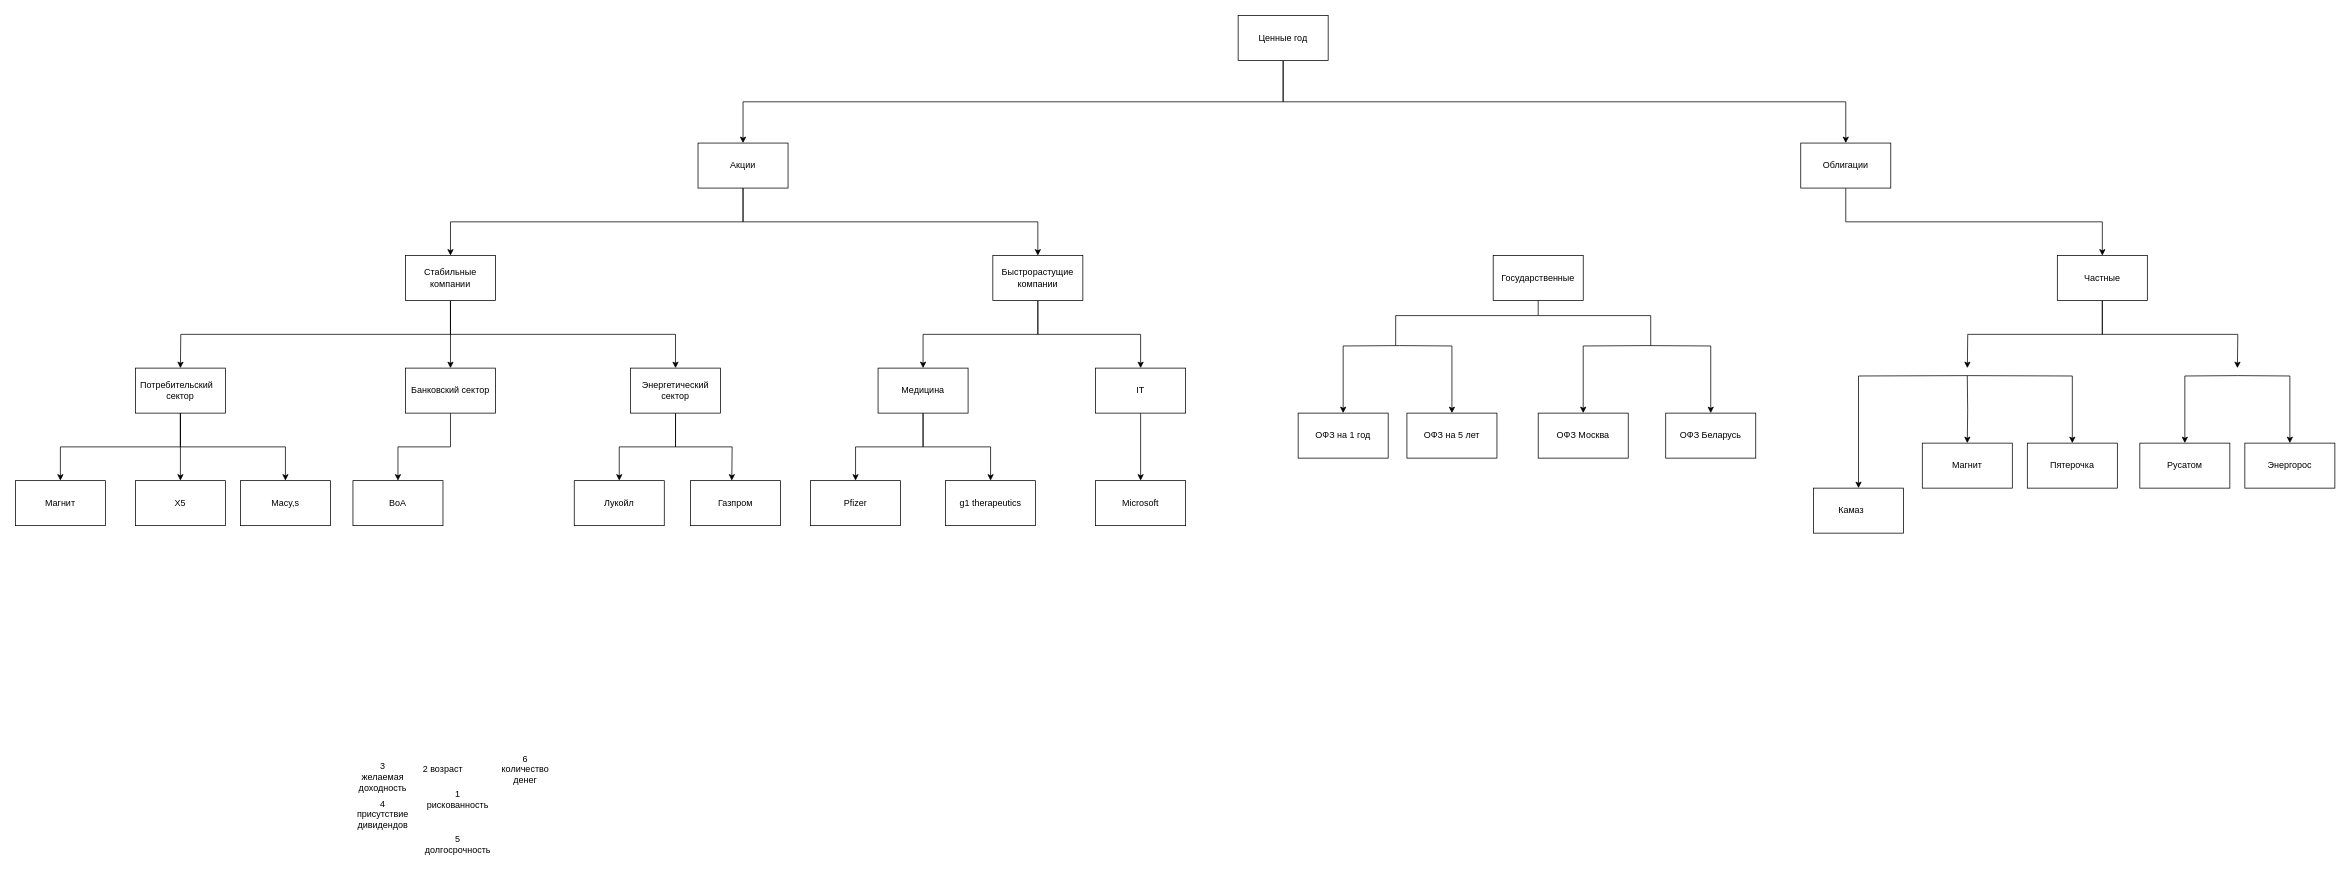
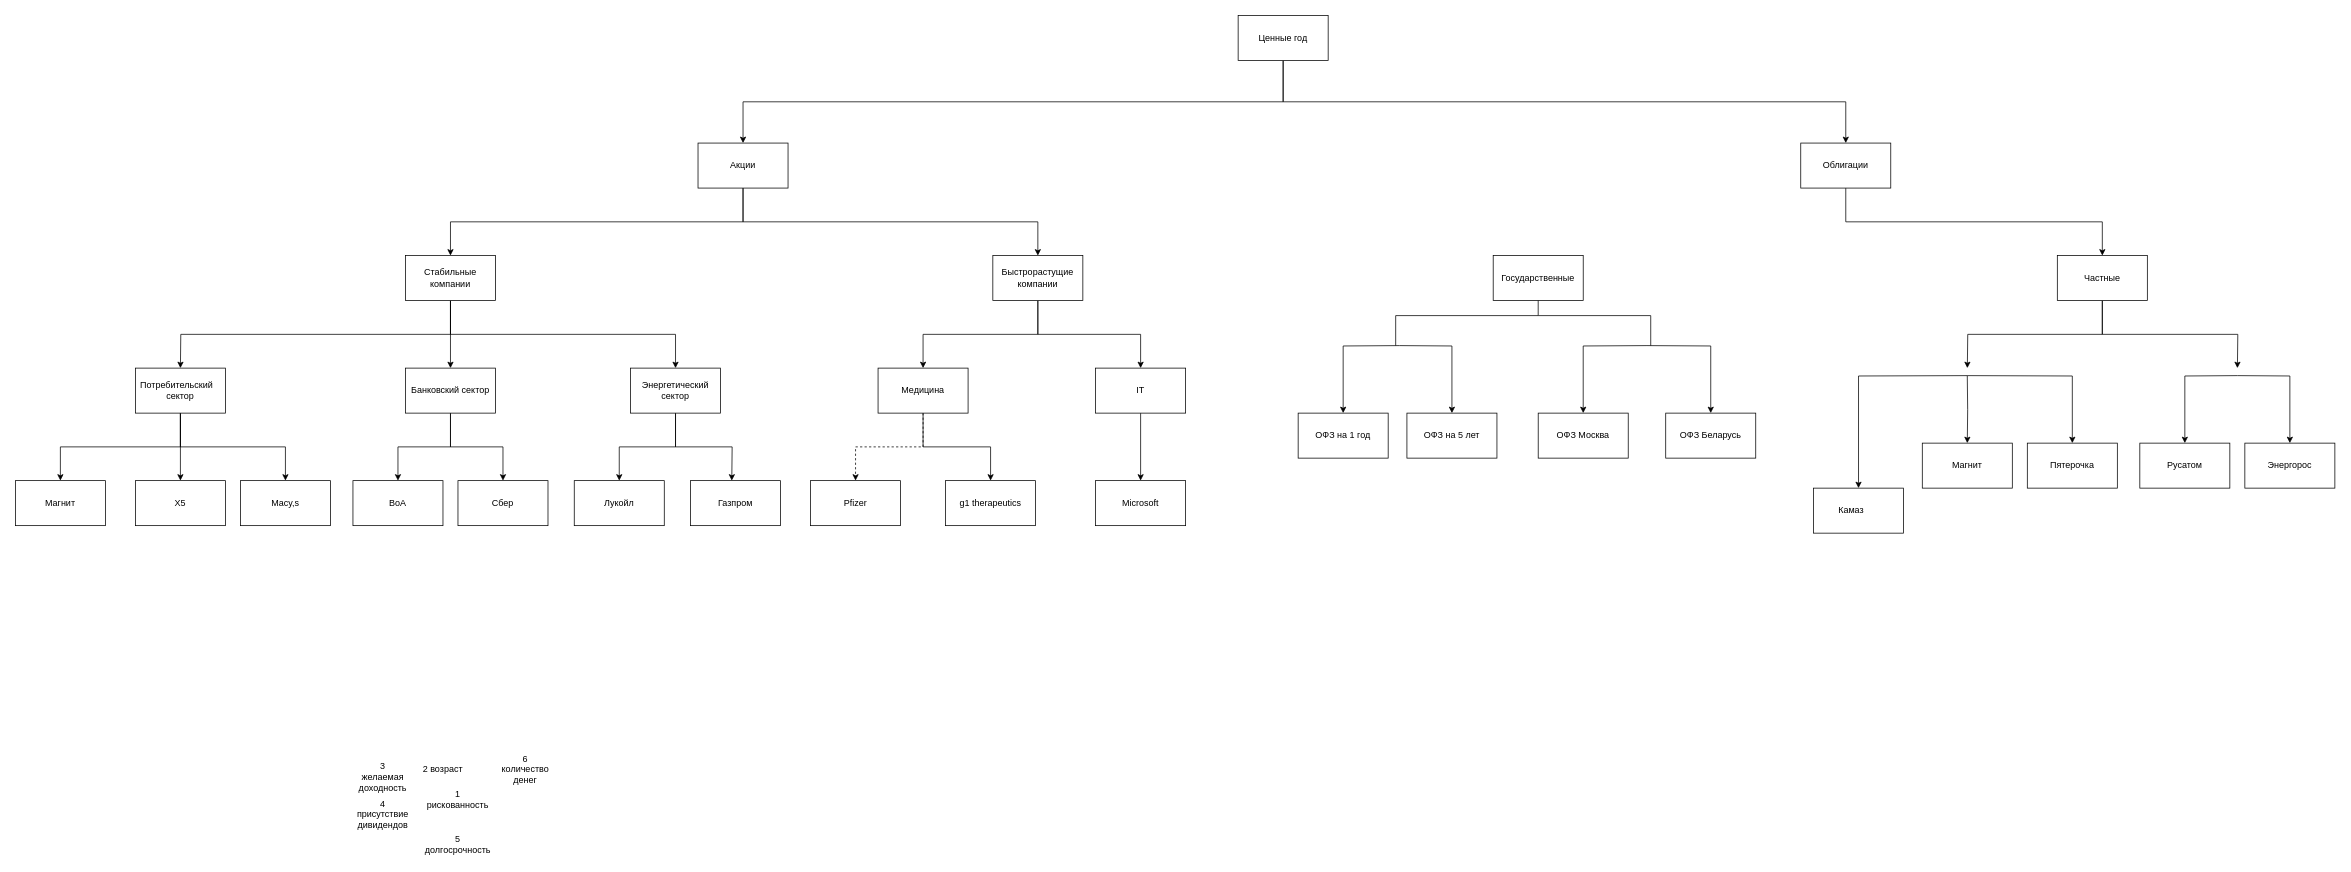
  <mxCell id="0" />
  <mxCell id="1" parent="0" />
  <mxCell id="2" style="edgeStyle=orthogonalEdgeStyle;rounded=0;orthogonalLoop=1;jettySize=auto;html=1;exitX=0.5;exitY=1;exitDx=0;exitDy=0;entryX=0.5;entryY=0;entryDx=0;entryDy=0;" edge="1" parent="1" source="4" target="9"><mxGeometry relative="1" as="geometry" /></mxCell>
  <mxCell id="3" style="edgeStyle=orthogonalEdgeStyle;rounded=0;orthogonalLoop=1;jettySize=auto;html=1;exitX=0.5;exitY=1;exitDx=0;exitDy=0;entryX=0.5;entryY=0;entryDx=0;entryDy=0;" edge="1" parent="1" source="4" target="7"><mxGeometry relative="1" as="geometry" /></mxCell>
  <mxCell id="4" value="Ценные год" style="rounded=0;whiteSpace=wrap;html=1;" vertex="1" parent="1"><mxGeometry x="1650" y="20" width="120" height="60" as="geometry" /></mxCell>
  <mxCell id="5" style="edgeStyle=orthogonalEdgeStyle;rounded=0;orthogonalLoop=1;jettySize=auto;html=1;exitX=0.5;exitY=1;exitDx=0;exitDy=0;entryX=0.5;entryY=0;entryDx=0;entryDy=0;" edge="1" parent="1" source="7" target="26"><mxGeometry relative="1" as="geometry" /></mxCell>
  <mxCell id="6" style="edgeStyle=orthogonalEdgeStyle;rounded=0;orthogonalLoop=1;jettySize=auto;html=1;exitX=0.5;exitY=1;exitDx=0;exitDy=0;" edge="1" parent="1" source="7" target="23"><mxGeometry relative="1" as="geometry" /></mxCell>
  <mxCell id="7" value="Акции" style="rounded=0;whiteSpace=wrap;html=1;" vertex="1" parent="1"><mxGeometry x="930" y="190" width="120" height="60" as="geometry" /></mxCell>
  <mxCell id="8" style="edgeStyle=orthogonalEdgeStyle;rounded=0;orthogonalLoop=1;jettySize=auto;html=1;exitX=0.5;exitY=1;exitDx=0;exitDy=0;" edge="1" parent="1" source="9" target="41"><mxGeometry relative="1" as="geometry" /></mxCell>
  <mxCell id="9" value="Облигации" style="rounded=0;whiteSpace=wrap;html=1;" vertex="1" parent="1"><mxGeometry x="2400" y="190" width="120" height="60" as="geometry" /></mxCell>
  <mxCell id="10" style="edgeStyle=orthogonalEdgeStyle;rounded=0;orthogonalLoop=1;jettySize=auto;html=1;exitX=0.5;exitY=1;exitDx=0;exitDy=0;" edge="1" parent="1" source="13" target="30"><mxGeometry relative="1" as="geometry" /></mxCell>
  <mxCell id="11" style="edgeStyle=orthogonalEdgeStyle;rounded=0;orthogonalLoop=1;jettySize=auto;html=1;exitX=0.5;exitY=1;exitDx=0;exitDy=0;" edge="1" parent="1" source="13" target="31"><mxGeometry relative="1" as="geometry" /></mxCell>
  <mxCell id="12" style="edgeStyle=orthogonalEdgeStyle;rounded=0;orthogonalLoop=1;jettySize=auto;html=1;exitX=0.5;exitY=1;exitDx=0;exitDy=0;" edge="1" parent="1" source="13" target="32"><mxGeometry relative="1" as="geometry" /></mxCell>
  <mxCell id="13" value="Потребительский&lt;span style=&quot;white-space: pre;&quot;&gt;&#09;&lt;/span&gt;&lt;br&gt;сектор&lt;br&gt;" style="rounded=0;whiteSpace=wrap;html=1;" vertex="1" parent="1"><mxGeometry x="180" y="490" width="120" height="60" as="geometry" /></mxCell>
  <mxCell id="14" style="edgeStyle=orthogonalEdgeStyle;rounded=0;orthogonalLoop=1;jettySize=auto;html=1;exitX=0.5;exitY=1;exitDx=0;exitDy=0;" edge="1" parent="1" source="16" target="33"><mxGeometry relative="1" as="geometry" /></mxCell>
+ <mxCell id="15" style="edgeStyle=orthogonalEdgeStyle;rounded=0;orthogonalLoop=1;jettySize=auto;html=1;exitX=0.5;exitY=1;exitDx=0;exitDy=0;" edge="1" parent="1" source="16" target="34"><mxGeometry relative="1" as="geometry" /></mxCell>
  <mxCell id="16" value="Банковский сектор" style="rounded=0;whiteSpace=wrap;html=1;" vertex="1" parent="1"><mxGeometry x="540" y="490" width="120" height="60" as="geometry" /></mxCell>
  <mxCell id="17" style="edgeStyle=orthogonalEdgeStyle;rounded=0;orthogonalLoop=1;jettySize=auto;html=1;exitX=0.5;exitY=1;exitDx=0;exitDy=0;" edge="1" parent="1" source="19" target="35"><mxGeometry relative="1" as="geometry" /></mxCell>
  <mxCell id="18" style="edgeStyle=orthogonalEdgeStyle;rounded=0;orthogonalLoop=1;jettySize=auto;html=1;exitX=0.5;exitY=1;exitDx=0;exitDy=0;" edge="1" parent="1" source="19"><mxGeometry relative="1" as="geometry"><mxPoint x="975" y="640" as="targetPoint" /></mxGeometry></mxCell>
  <mxCell id="19" value="Энергетический сектор" style="rounded=0;whiteSpace=wrap;html=1;" vertex="1" parent="1"><mxGeometry x="840" y="490" width="120" height="60" as="geometry" /></mxCell>
  <mxCell id="20" style="edgeStyle=orthogonalEdgeStyle;rounded=0;orthogonalLoop=1;jettySize=auto;html=1;exitX=0.5;exitY=1;exitDx=0;exitDy=0;" edge="1" parent="1" source="23" target="16"><mxGeometry relative="1" as="geometry" /></mxCell>
  <mxCell id="21" style="edgeStyle=orthogonalEdgeStyle;rounded=0;orthogonalLoop=1;jettySize=auto;html=1;exitX=0.5;exitY=1;exitDx=0;exitDy=0;" edge="1" parent="1" source="23"><mxGeometry relative="1" as="geometry"><mxPoint x="240" y="490" as="targetPoint" /></mxGeometry></mxCell>
  <mxCell id="22" style="edgeStyle=orthogonalEdgeStyle;rounded=0;orthogonalLoop=1;jettySize=auto;html=1;exitX=0.5;exitY=1;exitDx=0;exitDy=0;" edge="1" parent="1" source="23" target="19"><mxGeometry relative="1" as="geometry" /></mxCell>
  <mxCell id="23" value="Стабильные компании" style="rounded=0;whiteSpace=wrap;html=1;" vertex="1" parent="1"><mxGeometry x="540" y="340" width="120" height="60" as="geometry" /></mxCell>
  <mxCell id="24" style="edgeStyle=orthogonalEdgeStyle;rounded=0;orthogonalLoop=1;jettySize=auto;html=1;exitX=0.5;exitY=1;exitDx=0;exitDy=0;" edge="1" parent="1" source="26" target="61"><mxGeometry relative="1" as="geometry" /></mxCell>
  <mxCell id="25" style="edgeStyle=orthogonalEdgeStyle;rounded=0;orthogonalLoop=1;jettySize=auto;html=1;exitX=0.5;exitY=1;exitDx=0;exitDy=0;" edge="1" parent="1" source="26" target="29"><mxGeometry relative="1" as="geometry" /></mxCell>
  <mxCell id="26" value="Быстрорастущие компании" style="rounded=0;whiteSpace=wrap;html=1;" vertex="1" parent="1"><mxGeometry x="1323" y="340" width="120" height="60" as="geometry" /></mxCell>
- <mxCell id="27" style="edgeStyle=orthogonalEdgeStyle;rounded=0;orthogonalLoop=1;jettySize=auto;html=1;exitX=0.5;exitY=1;exitDx=0;exitDy=0;" edge="1" parent="1" source="29" target="37"><mxGeometry relative="1" as="geometry" /></mxCell>
+ <mxCell id="27" style="edgeStyle=orthogonalEdgeStyle;rounded=0;orthogonalLoop=1;jettySize=auto;html=1;exitX=0.5;exitY=1;exitDx=0;exitDy=0;dashed=1;" edge="1" parent="1" source="29" target="37"><mxGeometry relative="1" as="geometry" /></mxCell>
  <mxCell id="28" style="edgeStyle=orthogonalEdgeStyle;rounded=0;orthogonalLoop=1;jettySize=auto;html=1;exitX=0.5;exitY=1;exitDx=0;exitDy=0;" edge="1" parent="1" source="29" target="38"><mxGeometry relative="1" as="geometry" /></mxCell>
  <mxCell id="29" value="Медицина" style="rounded=0;whiteSpace=wrap;html=1;" vertex="1" parent="1"><mxGeometry x="1170" y="490" width="120" height="60" as="geometry" /></mxCell>
  <mxCell id="30" value="Macy,s" style="rounded=0;whiteSpace=wrap;html=1;" vertex="1" parent="1"><mxGeometry x="320" y="640" width="120" height="60" as="geometry" /></mxCell>
  <mxCell id="31" value="X5" style="rounded=0;whiteSpace=wrap;html=1;" vertex="1" parent="1"><mxGeometry x="180" y="640" width="120" height="60" as="geometry" /></mxCell>
  <mxCell id="32" value="Магнит" style="rounded=0;whiteSpace=wrap;html=1;" vertex="1" parent="1"><mxGeometry x="20" y="640" width="120" height="60" as="geometry" /></mxCell>
  <mxCell id="33" value="BoA" style="rounded=0;whiteSpace=wrap;html=1;" vertex="1" parent="1"><mxGeometry x="470" y="640" width="120" height="60" as="geometry" /></mxCell>
+ <mxCell id="34" value="Сбер" style="rounded=0;whiteSpace=wrap;html=1;" vertex="1" parent="1"><mxGeometry x="610" y="640" width="120" height="60" as="geometry" /></mxCell>
  <mxCell id="35" value="Лукойл" style="rounded=0;whiteSpace=wrap;html=1;" vertex="1" parent="1"><mxGeometry x="765" y="640" width="120" height="60" as="geometry" /></mxCell>
  <mxCell id="36" value="Газпром" style="rounded=0;whiteSpace=wrap;html=1;" vertex="1" parent="1"><mxGeometry x="920" y="640" width="120" height="60" as="geometry" /></mxCell>
  <mxCell id="37" value="Pfizer" style="rounded=0;whiteSpace=wrap;html=1;" vertex="1" parent="1"><mxGeometry x="1080" y="640" width="120" height="60" as="geometry" /></mxCell>
  <mxCell id="38" value="g1 therapeutics" style="rounded=0;whiteSpace=wrap;html=1;" vertex="1" parent="1"><mxGeometry x="1260" y="640" width="120" height="60" as="geometry" /></mxCell>
  <mxCell id="39" style="edgeStyle=orthogonalEdgeStyle;rounded=0;orthogonalLoop=1;jettySize=auto;html=1;exitX=0.5;exitY=1;exitDx=0;exitDy=0;" edge="1" parent="1" source="41"><mxGeometry relative="1" as="geometry"><mxPoint x="2622.067" y="490" as="targetPoint" /></mxGeometry></mxCell>
  <mxCell id="40" style="edgeStyle=orthogonalEdgeStyle;rounded=0;orthogonalLoop=1;jettySize=auto;html=1;exitX=0.5;exitY=1;exitDx=0;exitDy=0;" edge="1" parent="1" source="41"><mxGeometry relative="1" as="geometry"><mxPoint x="2982.067" y="490" as="targetPoint" /></mxGeometry></mxCell>
  <mxCell id="41" value="Частные" style="rounded=0;whiteSpace=wrap;html=1;" vertex="1" parent="1"><mxGeometry x="2742" y="340" width="120" height="60" as="geometry" /></mxCell>
  <mxCell id="42" value="Государственные" style="rounded=0;whiteSpace=wrap;html=1;" vertex="1" parent="1"><mxGeometry x="1990" y="340" width="120" height="60" as="geometry" /></mxCell>
  <mxCell id="43" style="edgeStyle=orthogonalEdgeStyle;rounded=0;orthogonalLoop=1;jettySize=auto;html=1;exitX=0.5;exitY=1;exitDx=0;exitDy=0;" edge="1" parent="1" target="46"><mxGeometry relative="1" as="geometry"><mxPoint x="1865" y="460" as="sourcePoint" /></mxGeometry></mxCell>
  <mxCell id="44" style="edgeStyle=orthogonalEdgeStyle;rounded=0;orthogonalLoop=1;jettySize=auto;html=1;exitX=0.5;exitY=1;exitDx=0;exitDy=0;" edge="1" parent="1" target="45"><mxGeometry relative="1" as="geometry"><mxPoint x="1865" y="460" as="sourcePoint" /></mxGeometry></mxCell>
  <mxCell id="45" value="ОФЗ на 1 год" style="rounded=0;whiteSpace=wrap;html=1;" vertex="1" parent="1"><mxGeometry x="1730" y="550" width="120" height="60" as="geometry" /></mxCell>
  <mxCell id="46" value="ОФЗ на 5 лет" style="rounded=0;whiteSpace=wrap;html=1;" vertex="1" parent="1"><mxGeometry x="1875" y="550" width="120" height="60" as="geometry" /></mxCell>
  <mxCell id="47" value="ОФЗ Беларусь" style="rounded=0;whiteSpace=wrap;html=1;" vertex="1" parent="1"><mxGeometry x="2220" y="550" width="120" height="60" as="geometry" /></mxCell>
  <mxCell id="48" value="ОФЗ Москва" style="rounded=0;whiteSpace=wrap;html=1;" vertex="1" parent="1"><mxGeometry x="2050" y="550" width="120" height="60" as="geometry" /></mxCell>
  <mxCell id="49" style="edgeStyle=orthogonalEdgeStyle;rounded=0;orthogonalLoop=1;jettySize=auto;html=1;exitX=0.5;exitY=1;exitDx=0;exitDy=0;" edge="1" parent="1" target="55"><mxGeometry relative="1" as="geometry"><mxPoint x="2622" y="500" as="sourcePoint" /></mxGeometry></mxCell>
  <mxCell id="50" style="edgeStyle=orthogonalEdgeStyle;rounded=0;orthogonalLoop=1;jettySize=auto;html=1;exitX=0.5;exitY=1;exitDx=0;exitDy=0;" edge="1" parent="1" target="56"><mxGeometry relative="1" as="geometry"><mxPoint x="2622" y="500" as="sourcePoint" /></mxGeometry></mxCell>
  <mxCell id="51" style="edgeStyle=orthogonalEdgeStyle;rounded=0;orthogonalLoop=1;jettySize=auto;html=1;exitX=0.5;exitY=1;exitDx=0;exitDy=0;" edge="1" parent="1" target="54"><mxGeometry relative="1" as="geometry"><mxPoint x="2622" y="500" as="sourcePoint" /></mxGeometry></mxCell>
  <mxCell id="52" style="edgeStyle=orthogonalEdgeStyle;rounded=0;orthogonalLoop=1;jettySize=auto;html=1;exitX=0.5;exitY=1;exitDx=0;exitDy=0;" edge="1" parent="1" target="58"><mxGeometry relative="1" as="geometry"><mxPoint x="2982" y="500" as="sourcePoint" /></mxGeometry></mxCell>
  <mxCell id="53" style="edgeStyle=orthogonalEdgeStyle;rounded=0;orthogonalLoop=1;jettySize=auto;html=1;exitX=0.5;exitY=1;exitDx=0;exitDy=0;" edge="1" parent="1" target="57"><mxGeometry relative="1" as="geometry"><mxPoint x="2982" y="500" as="sourcePoint" /></mxGeometry></mxCell>
  <mxCell id="54" value="Пятерочка" style="rounded=0;whiteSpace=wrap;html=1;" vertex="1" parent="1"><mxGeometry x="2702" y="590" width="120" height="60" as="geometry" /></mxCell>
  <mxCell id="55" value="Магнит" style="rounded=0;whiteSpace=wrap;html=1;" vertex="1" parent="1"><mxGeometry x="2562" y="590" width="120" height="60" as="geometry" /></mxCell>
  <mxCell id="56" value="Камаз&lt;span style=&quot;white-space: pre;&quot;&gt;&#09;&lt;/span&gt;" style="rounded=0;whiteSpace=wrap;html=1;" vertex="1" parent="1"><mxGeometry x="2417" y="650" width="120" height="60" as="geometry" /></mxCell>
  <mxCell id="57" value="Энергорос" style="rounded=0;whiteSpace=wrap;html=1;" vertex="1" parent="1"><mxGeometry x="2992" y="590" width="120" height="60" as="geometry" /></mxCell>
  <mxCell id="58" value="Русатом" style="rounded=0;whiteSpace=wrap;html=1;" vertex="1" parent="1"><mxGeometry x="2852" y="590" width="120" height="60" as="geometry" /></mxCell>
  <mxCell id="59" value="Microsoft" style="rounded=0;whiteSpace=wrap;html=1;" vertex="1" parent="1"><mxGeometry x="1460" y="640" width="120" height="60" as="geometry" /></mxCell>
  <mxCell id="60" style="edgeStyle=orthogonalEdgeStyle;rounded=0;orthogonalLoop=1;jettySize=auto;html=1;exitX=0.5;exitY=1;exitDx=0;exitDy=0;entryX=0.5;entryY=0;entryDx=0;entryDy=0;" edge="1" parent="1" source="61" target="59"><mxGeometry relative="1" as="geometry" /></mxCell>
  <mxCell id="61" value="IT" style="rounded=0;whiteSpace=wrap;html=1;" vertex="1" parent="1"><mxGeometry x="1460" y="490" width="120" height="60" as="geometry" /></mxCell>
  <mxCell id="62" style="edgeStyle=orthogonalEdgeStyle;rounded=0;orthogonalLoop=1;jettySize=auto;html=1;exitX=0.5;exitY=1;exitDx=0;exitDy=0;" edge="1" parent="1" target="48"><mxGeometry relative="1" as="geometry"><mxPoint x="2195" y="460" as="sourcePoint" /></mxGeometry></mxCell>
  <mxCell id="63" style="edgeStyle=orthogonalEdgeStyle;rounded=0;orthogonalLoop=1;jettySize=auto;html=1;exitX=0.5;exitY=1;exitDx=0;exitDy=0;" edge="1" parent="1" target="47"><mxGeometry relative="1" as="geometry"><mxPoint x="2195" y="460" as="sourcePoint" /></mxGeometry></mxCell>
  <mxCell id="64" value="1 рискованность&lt;br&gt;" style="text;html=1;strokeColor=none;fillColor=none;align=center;verticalAlign=middle;whiteSpace=wrap;rounded=0;" vertex="1" parent="1"><mxGeometry x="580" y="1050" width="60" height="30" as="geometry" /></mxCell>
  <mxCell id="65" value="2 возраст" style="text;html=1;strokeColor=none;fillColor=none;align=center;verticalAlign=middle;whiteSpace=wrap;rounded=0;" vertex="1" parent="1"><mxGeometry x="560" y="1010" width="60" height="30" as="geometry" /></mxCell>
  <mxCell id="66" value="3 желаемая доходность" style="text;html=1;strokeColor=none;fillColor=none;align=center;verticalAlign=middle;whiteSpace=wrap;rounded=0;" vertex="1" parent="1"><mxGeometry x="480" y="1020" width="60" height="30" as="geometry" /></mxCell>
  <mxCell id="67" value="4 присутствие дивидендов" style="text;html=1;strokeColor=none;fillColor=none;align=center;verticalAlign=middle;whiteSpace=wrap;rounded=0;" vertex="1" parent="1"><mxGeometry x="480" y="1070" width="60" height="30" as="geometry" /></mxCell>
  <mxCell id="68" value="5 долгосрочность" style="text;html=1;strokeColor=none;fillColor=none;align=center;verticalAlign=middle;whiteSpace=wrap;rounded=0;" vertex="1" parent="1"><mxGeometry x="580" y="1110" width="60" height="30" as="geometry" /></mxCell>
  <mxCell id="69" value="" style="endArrow=none;html=1;rounded=0;" edge="1" parent="1"><mxGeometry width="50" height="50" relative="1" as="geometry"><mxPoint x="2050" y="420" as="sourcePoint" /><mxPoint x="2200" y="460" as="targetPoint" /><Array as="points"><mxPoint x="2200" y="420" /></Array></mxGeometry></mxCell>
  <mxCell id="70" value="" style="endArrow=none;html=1;rounded=0;entryX=0.5;entryY=1;entryDx=0;entryDy=0;" edge="1" parent="1" target="42"><mxGeometry width="50" height="50" relative="1" as="geometry"><mxPoint x="1860" y="460" as="sourcePoint" /><mxPoint x="1920" y="400" as="targetPoint" /><Array as="points"><mxPoint x="1860" y="420" /><mxPoint x="2050" y="420" /></Array></mxGeometry></mxCell>
  <mxCell id="71" value="6 количество денег&lt;br&gt;" style="text;html=1;strokeColor=none;fillColor=none;align=center;verticalAlign=middle;whiteSpace=wrap;rounded=0;" vertex="1" parent="1"><mxGeometry x="670" y="1010" width="60" height="30" as="geometry" /></mxCell>
